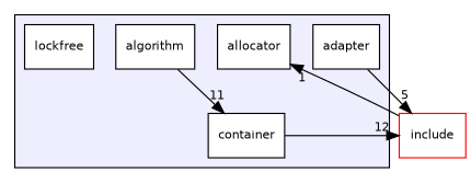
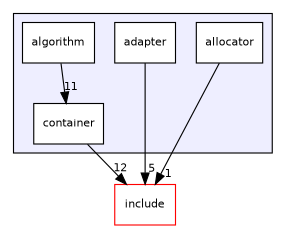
  digraph {
    compound=true
    node [fillcolor=white fontname=Helvetica fontsize=10 shape=box style=filled]
    edge [labeldistance=1.5 labelfontname=Helvetica labelfontsize=10]
    n1 [label=adapter]
    n2 [label=algorithm]
    n3 [label=allocator]
    n4 [label=container]
-   n5 [label=lockfree]
    n6 [color=red label=include]
    subgraph cluster_1 {
      bgcolor="#eeeeff"
      pencolor=black
      n1
      n2
      n3
      n4
-     n5
    }
    n1 -> n6 [headlabel=5]
    n2 -> n4 [headlabel=11]
-   n6 -> n3 [headlabel=1]
+   n3 -> n6 [headlabel=1]
    n4 -> n6 [headlabel=12]
  }
